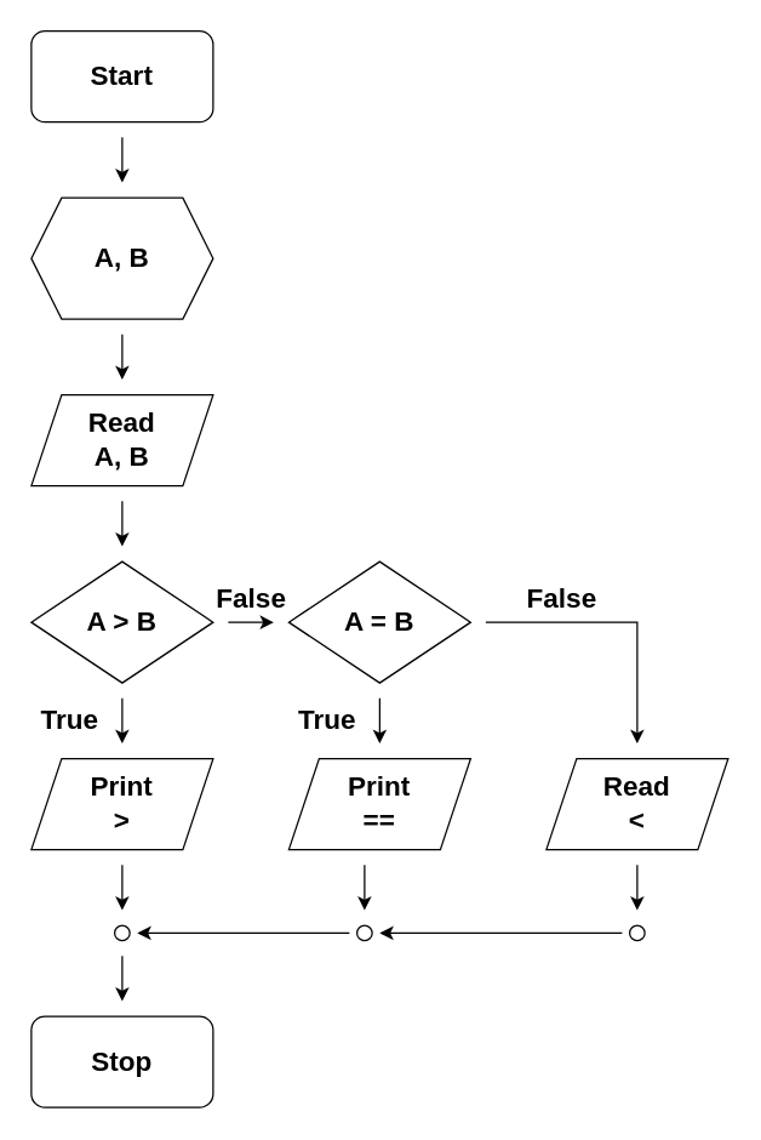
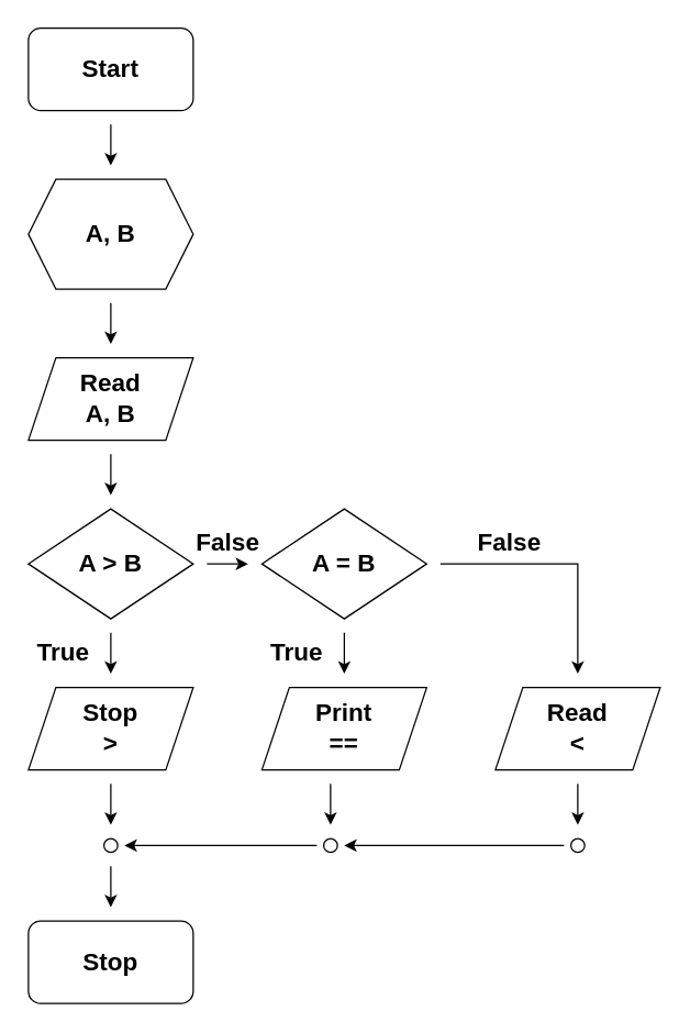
  <mxCell id="0" />
  <mxCell id="1" parent="0" />
  <mxCell id="2" value="&lt;b&gt;&lt;font style=&quot;font-size: 18px&quot;&gt;Start&lt;/font&gt;&lt;/b&gt;" style="rounded=1;whiteSpace=wrap;html=1;" parent="1" vertex="1"><mxGeometry x="20" y="20" width="120" height="60" as="geometry" /></mxCell>
  <mxCell id="3" value="&lt;b&gt;A, B&lt;/b&gt;" style="shape=hexagon;perimeter=hexagonPerimeter2;whiteSpace=wrap;html=1;fixedSize=1;fontSize=18;" parent="1" vertex="1"><mxGeometry x="20" y="130" width="120" height="80" as="geometry" /></mxCell>
  <mxCell id="4" value="" style="endArrow=classic;html=1;rounded=0;fontSize=18;" parent="1" edge="1"><mxGeometry width="50" height="50" relative="1" as="geometry"><mxPoint x="80" y="90" as="sourcePoint" /><mxPoint x="80" y="120" as="targetPoint" /></mxGeometry></mxCell>
  <mxCell id="5" value="&lt;b&gt;Read&lt;br&gt;A, B&lt;/b&gt;" style="shape=parallelogram;perimeter=parallelogramPerimeter;whiteSpace=wrap;html=1;fixedSize=1;fontSize=18;" parent="1" vertex="1"><mxGeometry x="20" y="260" width="120" height="60" as="geometry" /></mxCell>
  <mxCell id="6" value="" style="endArrow=classic;html=1;rounded=0;fontSize=18;" parent="1" edge="1"><mxGeometry width="50" height="50" relative="1" as="geometry"><mxPoint x="80" y="220" as="sourcePoint" /><mxPoint x="80" y="250" as="targetPoint" /></mxGeometry></mxCell>
  <mxCell id="7" value="&lt;b&gt;A &amp;gt; B&lt;/b&gt;" style="rhombus;whiteSpace=wrap;html=1;fontSize=18;" parent="1" vertex="1"><mxGeometry x="20" y="370" width="120" height="80" as="geometry" /></mxCell>
  <mxCell id="8" value="" style="endArrow=classic;html=1;rounded=0;fontSize=18;" parent="1" edge="1"><mxGeometry width="50" height="50" relative="1" as="geometry"><mxPoint x="80" y="330" as="sourcePoint" /><mxPoint x="80" y="360" as="targetPoint" /></mxGeometry></mxCell>
- <mxCell id="9" value="&lt;b&gt;Print&lt;br&gt;&amp;gt;&lt;/b&gt;" style="shape=parallelogram;perimeter=parallelogramPerimeter;whiteSpace=wrap;html=1;fixedSize=1;fontSize=18;" parent="1" vertex="1"><mxGeometry x="20" y="500" width="120" height="60" as="geometry" /></mxCell>
+ <mxCell id="9" value="&lt;b&gt;Stop&lt;br&gt;&amp;gt;&lt;/b&gt;" style="shape=parallelogram;perimeter=parallelogramPerimeter;whiteSpace=wrap;html=1;fixedSize=1;fontSize=18;" parent="1" vertex="1"><mxGeometry x="20" y="500" width="120" height="60" as="geometry" /></mxCell>
  <mxCell id="10" value="&lt;b&gt;Print&lt;br&gt;==&lt;/b&gt;" style="shape=parallelogram;perimeter=parallelogramPerimeter;whiteSpace=wrap;html=1;fixedSize=1;fontSize=18;" parent="1" vertex="1"><mxGeometry x="190" y="500" width="120" height="60" as="geometry" /></mxCell>
  <mxCell id="11" value="" style="endArrow=classic;html=1;rounded=0;fontSize=18;" parent="1" edge="1"><mxGeometry width="50" height="50" relative="1" as="geometry"><mxPoint x="80" y="460" as="sourcePoint" /><mxPoint x="80" y="490" as="targetPoint" /></mxGeometry></mxCell>
  <mxCell id="12" value="&lt;b&gt;A = B&lt;/b&gt;" style="rhombus;whiteSpace=wrap;html=1;fontSize=18;" parent="1" vertex="1"><mxGeometry x="190" y="370" width="120" height="80" as="geometry" /></mxCell>
  <mxCell id="13" value="" style="endArrow=classic;html=1;rounded=0;fontSize=18;" parent="1" edge="1"><mxGeometry width="50" height="50" relative="1" as="geometry"><mxPoint x="150" y="410" as="sourcePoint" /><mxPoint x="180" y="410" as="targetPoint" /></mxGeometry></mxCell>
  <mxCell id="14" value="" style="endArrow=classic;html=1;rounded=0;fontSize=18;" parent="1" edge="1"><mxGeometry width="50" height="50" relative="1" as="geometry"><mxPoint x="250" y="460" as="sourcePoint" /><mxPoint x="250" y="490" as="targetPoint" /></mxGeometry></mxCell>
  <mxCell id="15" value="&lt;b&gt;Read&lt;br&gt;&amp;lt;&lt;br&gt;&lt;/b&gt;" style="shape=parallelogram;perimeter=parallelogramPerimeter;whiteSpace=wrap;html=1;fixedSize=1;fontSize=18;" parent="1" vertex="1"><mxGeometry x="360" y="500" width="120" height="60" as="geometry" /></mxCell>
  <mxCell id="16" value="" style="endArrow=classic;html=1;rounded=0;fontSize=18;" parent="1" edge="1"><mxGeometry width="50" height="50" relative="1" as="geometry"><mxPoint x="320" y="410" as="sourcePoint" /><mxPoint x="420" y="490" as="targetPoint" /><Array as="points"><mxPoint x="420" y="410" /></Array></mxGeometry></mxCell>
  <mxCell id="17" value="" style="endArrow=classic;html=1;rounded=0;fontSize=18;" parent="1" edge="1"><mxGeometry width="50" height="50" relative="1" as="geometry"><mxPoint x="80" y="570" as="sourcePoint" /><mxPoint x="80" y="600" as="targetPoint" /></mxGeometry></mxCell>
  <mxCell id="18" value="&lt;span style=&quot;font-size: 18px&quot;&gt;&lt;b&gt;Stop&lt;/b&gt;&lt;/span&gt;" style="rounded=1;whiteSpace=wrap;html=1;" parent="1" vertex="1"><mxGeometry x="20" y="670" width="120" height="60" as="geometry" /></mxCell>
  <mxCell id="19" value="" style="ellipse;whiteSpace=wrap;html=1;aspect=fixed;fontSize=18;" parent="1" vertex="1"><mxGeometry x="75" y="610" width="10" height="10" as="geometry" /></mxCell>
  <mxCell id="20" value="" style="ellipse;whiteSpace=wrap;html=1;aspect=fixed;fontSize=18;" parent="1" vertex="1"><mxGeometry x="235" y="610" width="10" height="10" as="geometry" /></mxCell>
  <mxCell id="21" value="" style="endArrow=classic;html=1;rounded=0;fontSize=18;" parent="1" edge="1"><mxGeometry width="50" height="50" relative="1" as="geometry"><mxPoint x="240" y="570" as="sourcePoint" /><mxPoint x="240" y="600" as="targetPoint" /></mxGeometry></mxCell>
  <mxCell id="22" value="" style="endArrow=classic;html=1;rounded=0;fontSize=18;" parent="1" edge="1"><mxGeometry width="50" height="50" relative="1" as="geometry"><mxPoint x="420" y="570" as="sourcePoint" /><mxPoint x="420" y="600" as="targetPoint" /></mxGeometry></mxCell>
  <mxCell id="23" value="" style="ellipse;whiteSpace=wrap;html=1;aspect=fixed;fontSize=18;" parent="1" vertex="1"><mxGeometry x="415" y="610" width="10" height="10" as="geometry" /></mxCell>
  <mxCell id="24" value="" style="endArrow=classic;html=1;rounded=0;fontSize=18;" parent="1" edge="1"><mxGeometry width="50" height="50" relative="1" as="geometry"><mxPoint x="410" y="615" as="sourcePoint" /><mxPoint x="250" y="615" as="targetPoint" /></mxGeometry></mxCell>
  <mxCell id="25" value="" style="endArrow=classic;html=1;rounded=0;fontSize=18;" parent="1" edge="1"><mxGeometry width="50" height="50" relative="1" as="geometry"><mxPoint x="230" y="615" as="sourcePoint" /><mxPoint x="90" y="615" as="targetPoint" /></mxGeometry></mxCell>
  <mxCell id="26" value="" style="endArrow=classic;html=1;rounded=0;fontSize=18;" parent="1" edge="1"><mxGeometry width="50" height="50" relative="1" as="geometry"><mxPoint x="80" y="630" as="sourcePoint" /><mxPoint x="80" y="660" as="targetPoint" /></mxGeometry></mxCell>
  <mxCell id="27" value="&lt;b&gt;True&lt;/b&gt;" style="text;html=1;align=center;verticalAlign=middle;resizable=0;points=[];autosize=1;strokeColor=none;fillColor=none;fontSize=18;" parent="1" vertex="1"><mxGeometry x="20" y="460" width="50" height="30" as="geometry" /></mxCell>
  <mxCell id="28" value="&lt;b&gt;False&lt;br&gt;&lt;/b&gt;" style="text;html=1;align=center;verticalAlign=middle;resizable=0;points=[];autosize=1;strokeColor=none;fillColor=none;fontSize=18;" parent="1" vertex="1"><mxGeometry x="135" y="380" width="60" height="30" as="geometry" /></mxCell>
  <mxCell id="29" value="&lt;b&gt;False&lt;br&gt;&lt;/b&gt;" style="text;html=1;align=center;verticalAlign=middle;resizable=0;points=[];autosize=1;strokeColor=none;fillColor=none;fontSize=18;" parent="1" vertex="1"><mxGeometry x="340" y="380" width="60" height="30" as="geometry" /></mxCell>
  <mxCell id="30" value="&lt;b&gt;True&lt;/b&gt;" style="text;html=1;align=center;verticalAlign=middle;resizable=0;points=[];autosize=1;strokeColor=none;fillColor=none;fontSize=18;" parent="1" vertex="1"><mxGeometry x="190" y="460" width="50" height="30" as="geometry" /></mxCell>
